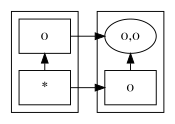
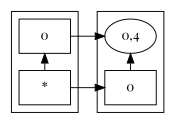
  digraph {
    rankdir=LR
    fontname="Playfair Display"
    node [shape=box fontname="Playfair Display"]
    edge [fontname="Playfair Display"]
    n1 [label="*"]
    n2 [label=0]
-   n3 [label="0,0" shape=""]
+   n3 [label="0,4" shape=""]
    n4 [label=0]
    subgraph cluster_1 {
      subgraph sub_2 {
        rank=same
        n1
        n2
      }
    }
    subgraph cluster_3 {
      subgraph sub_4 {
        rank=same
        n3
        n4
      }
    }
    n1 -> n2
    n1 -> n4
    n2 -> n3
    n4 -> n3
  }
